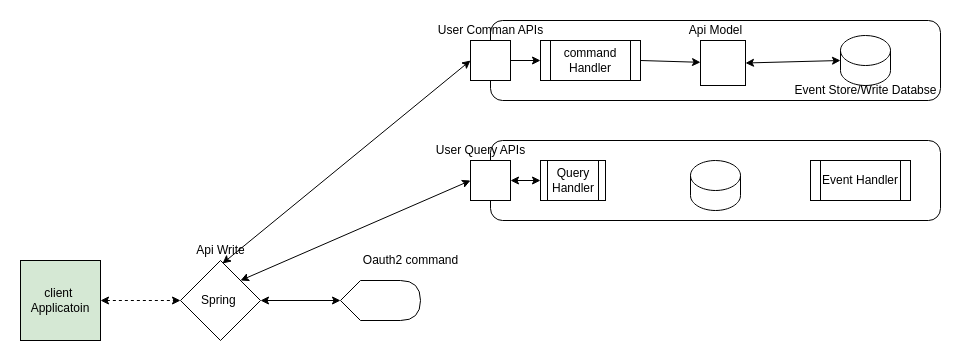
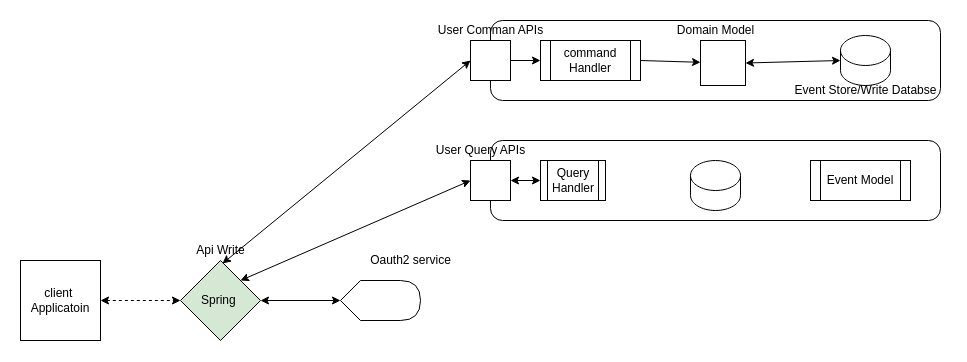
  <mxCell id="0" />
  <mxCell id="1" parent="0" />
- <mxCell id="2" value="client&amp;nbsp;&lt;br&gt;Applicatoin" style="whiteSpace=wrap;html=1;aspect=fixed;fillColor=#d5e8d4;" vertex="1" parent="1"><mxGeometry x="20" y="260" width="80" height="80" as="geometry" /></mxCell>
- <mxCell id="3" value="Spring&amp;nbsp;" style="rhombus;whiteSpace=wrap;html=1;" vertex="1" parent="1"><mxGeometry x="180" y="260" width="80" height="80" as="geometry" /></mxCell>
+ <mxCell id="2" value="client&amp;nbsp;&lt;br&gt;Applicatoin" style="whiteSpace=wrap;html=1;aspect=fixed;" vertex="1" parent="1"><mxGeometry x="20" y="260" width="80" height="80" as="geometry" /></mxCell>
+ <mxCell id="3" value="Spring&amp;nbsp;" style="rhombus;whiteSpace=wrap;html=1;fillColor=#d5e8d4;" vertex="1" parent="1"><mxGeometry x="180" y="260" width="80" height="80" as="geometry" /></mxCell>
  <mxCell id="4" value="" style="endArrow=classic;startArrow=classic;html=1;entryX=0;entryY=0.5;entryDx=0;entryDy=0;exitX=1;exitY=0.5;exitDx=0;exitDy=0;dashed=1;" edge="1" parent="1" source="2" target="3"><mxGeometry width="50" height="50" relative="1" as="geometry"><mxPoint x="380" y="370" as="sourcePoint" /><mxPoint x="430" y="320" as="targetPoint" /><Array as="points"><mxPoint x="100" y="300" /></Array></mxGeometry></mxCell>
  <mxCell id="5" value="" style="endArrow=classic;startArrow=classic;html=1;entryX=1;entryY=0.5;entryDx=0;entryDy=0;exitX=0;exitY=0.5;exitDx=0;exitDy=0;" edge="1" parent="1" target="3"><mxGeometry width="50" height="50" relative="1" as="geometry"><mxPoint x="340" y="300" as="sourcePoint" /><mxPoint x="430" y="320" as="targetPoint" /></mxGeometry></mxCell>
  <mxCell id="6" value="&lt;span&gt;Api Write&lt;/span&gt;" style="text;html=1;align=center;verticalAlign=middle;resizable=0;points=[];autosize=1;strokeColor=none;" vertex="1" parent="1"><mxGeometry x="180" y="240" width="80" height="20" as="geometry" /></mxCell>
  <mxCell id="7" value="" style="rounded=1;whiteSpace=wrap;html=1;" vertex="1" parent="1"><mxGeometry x="490" y="20" width="450" height="80" as="geometry" /></mxCell>
  <mxCell id="8" value="" style="whiteSpace=wrap;html=1;aspect=fixed;" vertex="1" parent="1"><mxGeometry x="470" y="40" width="40" height="40" as="geometry" /></mxCell>
  <mxCell id="9" value="User Comman APIs" style="text;html=1;align=center;verticalAlign=middle;resizable=0;points=[];autosize=1;strokeColor=none;" vertex="1" parent="1"><mxGeometry x="430" y="20" width="120" height="20" as="geometry" /></mxCell>
  <mxCell id="10" value="" style="rounded=1;whiteSpace=wrap;html=1;" vertex="1" parent="1"><mxGeometry x="490" y="140" width="450" height="80" as="geometry" /></mxCell>
  <mxCell id="11" value="User Query APIs" style="text;html=1;align=center;verticalAlign=middle;resizable=0;points=[];autosize=1;strokeColor=none;" vertex="1" parent="1"><mxGeometry x="430" y="140" width="100" height="20" as="geometry" /></mxCell>
  <mxCell id="12" value="" style="whiteSpace=wrap;html=1;aspect=fixed;" vertex="1" parent="1"><mxGeometry x="470" y="160" width="40" height="40" as="geometry" /></mxCell>
  <mxCell id="13" value="command&lt;br&gt;Handler" style="shape=process;whiteSpace=wrap;html=1;backgroundOutline=1;" vertex="1" parent="1"><mxGeometry x="540" y="40" width="100" height="40" as="geometry" /></mxCell>
  <mxCell id="14" value="Query Handler&lt;br&gt;" style="shape=process;whiteSpace=wrap;html=1;backgroundOutline=1;" vertex="1" parent="1"><mxGeometry x="540" y="160" width="65" height="40" as="geometry" /></mxCell>
  <mxCell id="15" value="" style="shape=cylinder3;whiteSpace=wrap;html=1;boundedLbl=1;backgroundOutline=1;size=15;" vertex="1" parent="1"><mxGeometry x="690" y="160" width="50" height="50" as="geometry" /></mxCell>
  <mxCell id="16" value="" style="shape=cylinder3;whiteSpace=wrap;html=1;boundedLbl=1;backgroundOutline=1;size=15;" vertex="1" parent="1"><mxGeometry x="840" y="35" width="50" height="50" as="geometry" /></mxCell>
  <mxCell id="17" value="" style="whiteSpace=wrap;html=1;aspect=fixed;" vertex="1" parent="1"><mxGeometry x="700" y="40" width="45" height="45" as="geometry" /></mxCell>
  <mxCell id="18" value="" style="shape=display;whiteSpace=wrap;html=1;" vertex="1" parent="1"><mxGeometry x="340" y="280" width="80" height="40" as="geometry" /></mxCell>
- <mxCell id="19" value="Oauth2 command&lt;br&gt;" style="text;html=1;align=center;verticalAlign=middle;resizable=0;points=[];autosize=1;strokeColor=none;" vertex="1" parent="1"><mxGeometry x="360" y="250" width="100" height="20" as="geometry" /></mxCell>
- <mxCell id="20" value="Event Handler" style="shape=process;whiteSpace=wrap;html=1;backgroundOutline=1;" vertex="1" parent="1"><mxGeometry x="810" y="160" width="100" height="40" as="geometry" /></mxCell>
+ <mxCell id="19" value="Oauth2 service&lt;br&gt;" style="text;html=1;align=center;verticalAlign=middle;resizable=0;points=[];autosize=1;strokeColor=none;" vertex="1" parent="1"><mxGeometry x="360" y="250" width="100" height="20" as="geometry" /></mxCell>
+ <mxCell id="20" value="Event Model" style="shape=process;whiteSpace=wrap;html=1;backgroundOutline=1;" vertex="1" parent="1"><mxGeometry x="810" y="160" width="100" height="40" as="geometry" /></mxCell>
  <mxCell id="21" value="" style="endArrow=classic;startArrow=classic;html=1;exitX=0.525;exitY=1.15;exitDx=0;exitDy=0;exitPerimeter=0;entryX=0;entryY=0.5;entryDx=0;entryDy=0;" edge="1" parent="1" source="6" target="8"><mxGeometry width="50" height="50" relative="1" as="geometry"><mxPoint x="590" y="250" as="sourcePoint" /><mxPoint x="640" y="200" as="targetPoint" /></mxGeometry></mxCell>
  <mxCell id="22" value="" style="endArrow=classic;startArrow=classic;html=1;exitX=1;exitY=0;exitDx=0;exitDy=0;entryX=0;entryY=0.5;entryDx=0;entryDy=0;entryPerimeter=0;" edge="1" parent="1" source="3" target="12"><mxGeometry width="50" height="50" relative="1" as="geometry"><mxPoint x="590" y="250" as="sourcePoint" /><mxPoint x="640" y="200" as="targetPoint" /></mxGeometry></mxCell>
  <mxCell id="23" value="" style="endArrow=classic;startArrow=classic;html=1;exitX=0;exitY=0.5;exitDx=0;exitDy=0;entryX=1;entryY=0.5;entryDx=0;entryDy=0;" edge="1" parent="1" source="14" target="12"><mxGeometry width="50" height="50" relative="1" as="geometry"><mxPoint x="590" y="250" as="sourcePoint" /><mxPoint x="520" y="180" as="targetPoint" /></mxGeometry></mxCell>
- <mxCell id="24" value="Api Model" style="text;html=1;align=center;verticalAlign=middle;resizable=0;points=[];autosize=1;strokeColor=none;" vertex="1" parent="1"><mxGeometry x="670" y="20" width="90" height="20" as="geometry" /></mxCell>
+ <mxCell id="24" value="Domain Model" style="text;html=1;align=center;verticalAlign=middle;resizable=0;points=[];autosize=1;strokeColor=none;" vertex="1" parent="1"><mxGeometry x="670" y="20" width="90" height="20" as="geometry" /></mxCell>
  <mxCell id="25" value="" style="endArrow=classic;html=1;exitX=1;exitY=0.5;exitDx=0;exitDy=0;entryX=0;entryY=0.5;entryDx=0;entryDy=0;" edge="1" parent="1" source="8" target="13"><mxGeometry width="50" height="50" relative="1" as="geometry"><mxPoint x="590" y="250" as="sourcePoint" /><mxPoint x="640" y="200" as="targetPoint" /></mxGeometry></mxCell>
  <mxCell id="26" value="" style="endArrow=classic;html=1;exitX=1;exitY=0.5;exitDx=0;exitDy=0;" edge="1" parent="1" source="13" target="17"><mxGeometry width="50" height="50" relative="1" as="geometry"><mxPoint x="590" y="250" as="sourcePoint" /><mxPoint x="640" y="200" as="targetPoint" /></mxGeometry></mxCell>
  <mxCell id="27" value="" style="endArrow=classic;startArrow=classic;html=1;entryX=0;entryY=0.5;entryDx=0;entryDy=0;entryPerimeter=0;exitX=1;exitY=0.5;exitDx=0;exitDy=0;" edge="1" parent="1" source="17" target="16"><mxGeometry width="50" height="50" relative="1" as="geometry"><mxPoint x="590" y="250" as="sourcePoint" /><mxPoint x="640" y="200" as="targetPoint" /></mxGeometry></mxCell>
  <mxCell id="28" value="Event Store/Write Databse" style="text;html=1;align=center;verticalAlign=middle;resizable=0;points=[];autosize=1;strokeColor=none;" vertex="1" parent="1"><mxGeometry x="785" y="80" width="160" height="20" as="geometry" /></mxCell>
